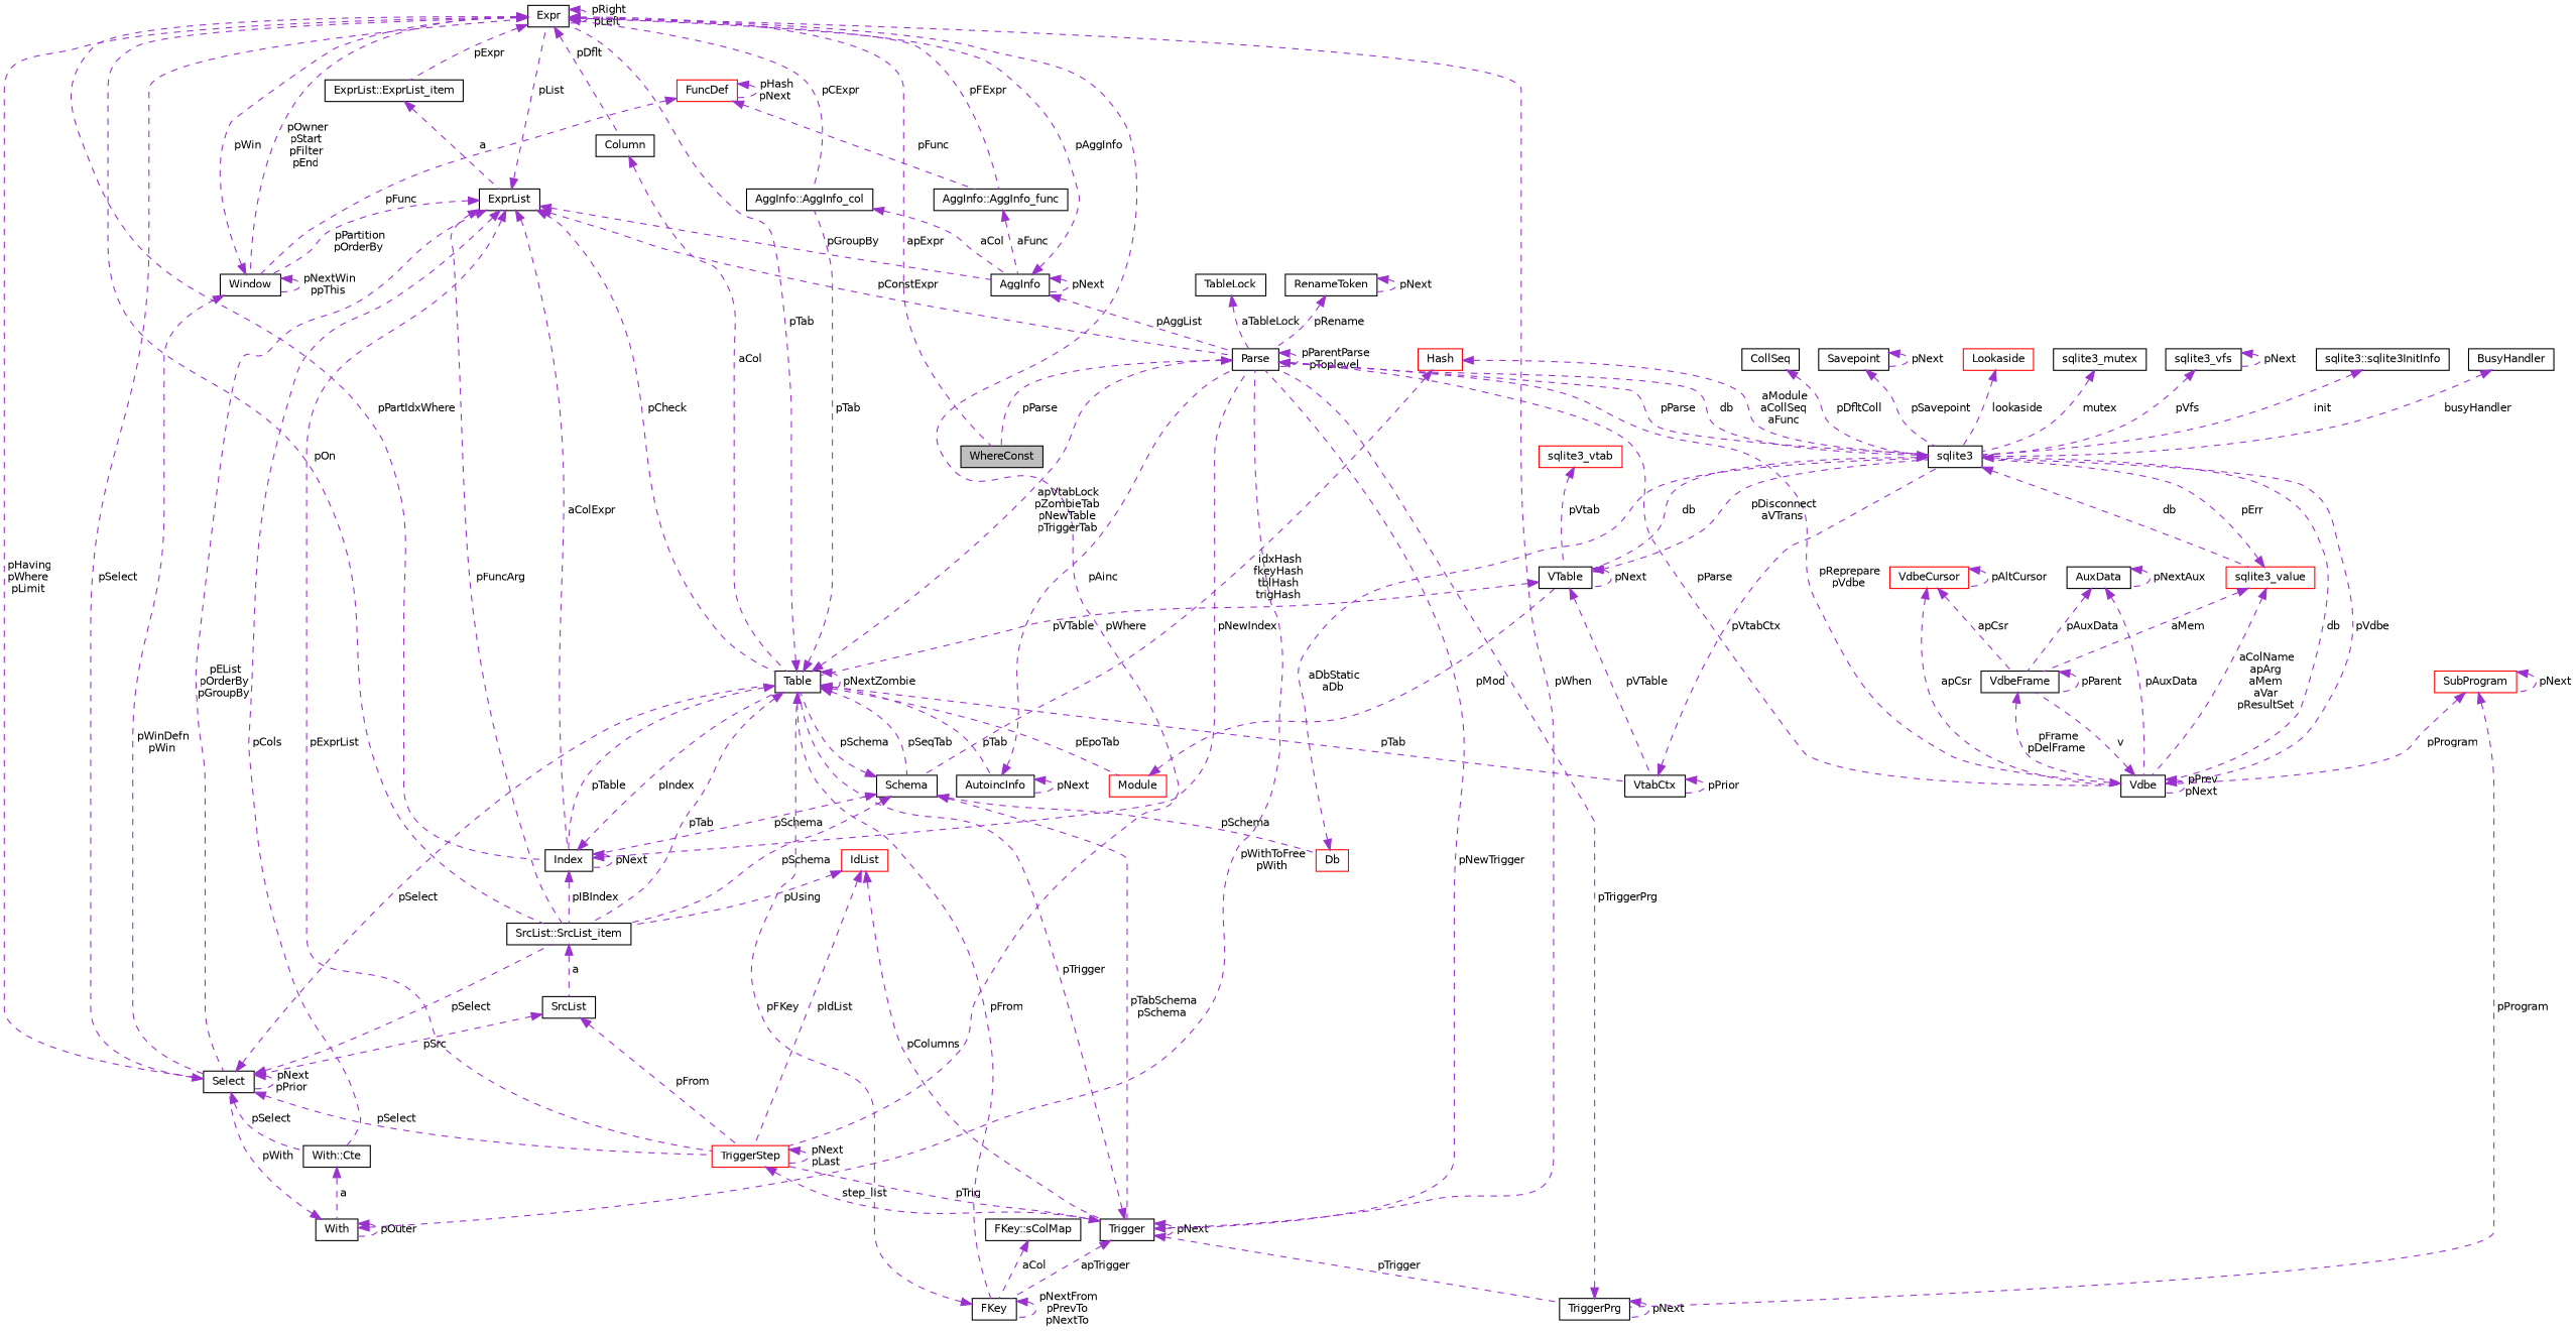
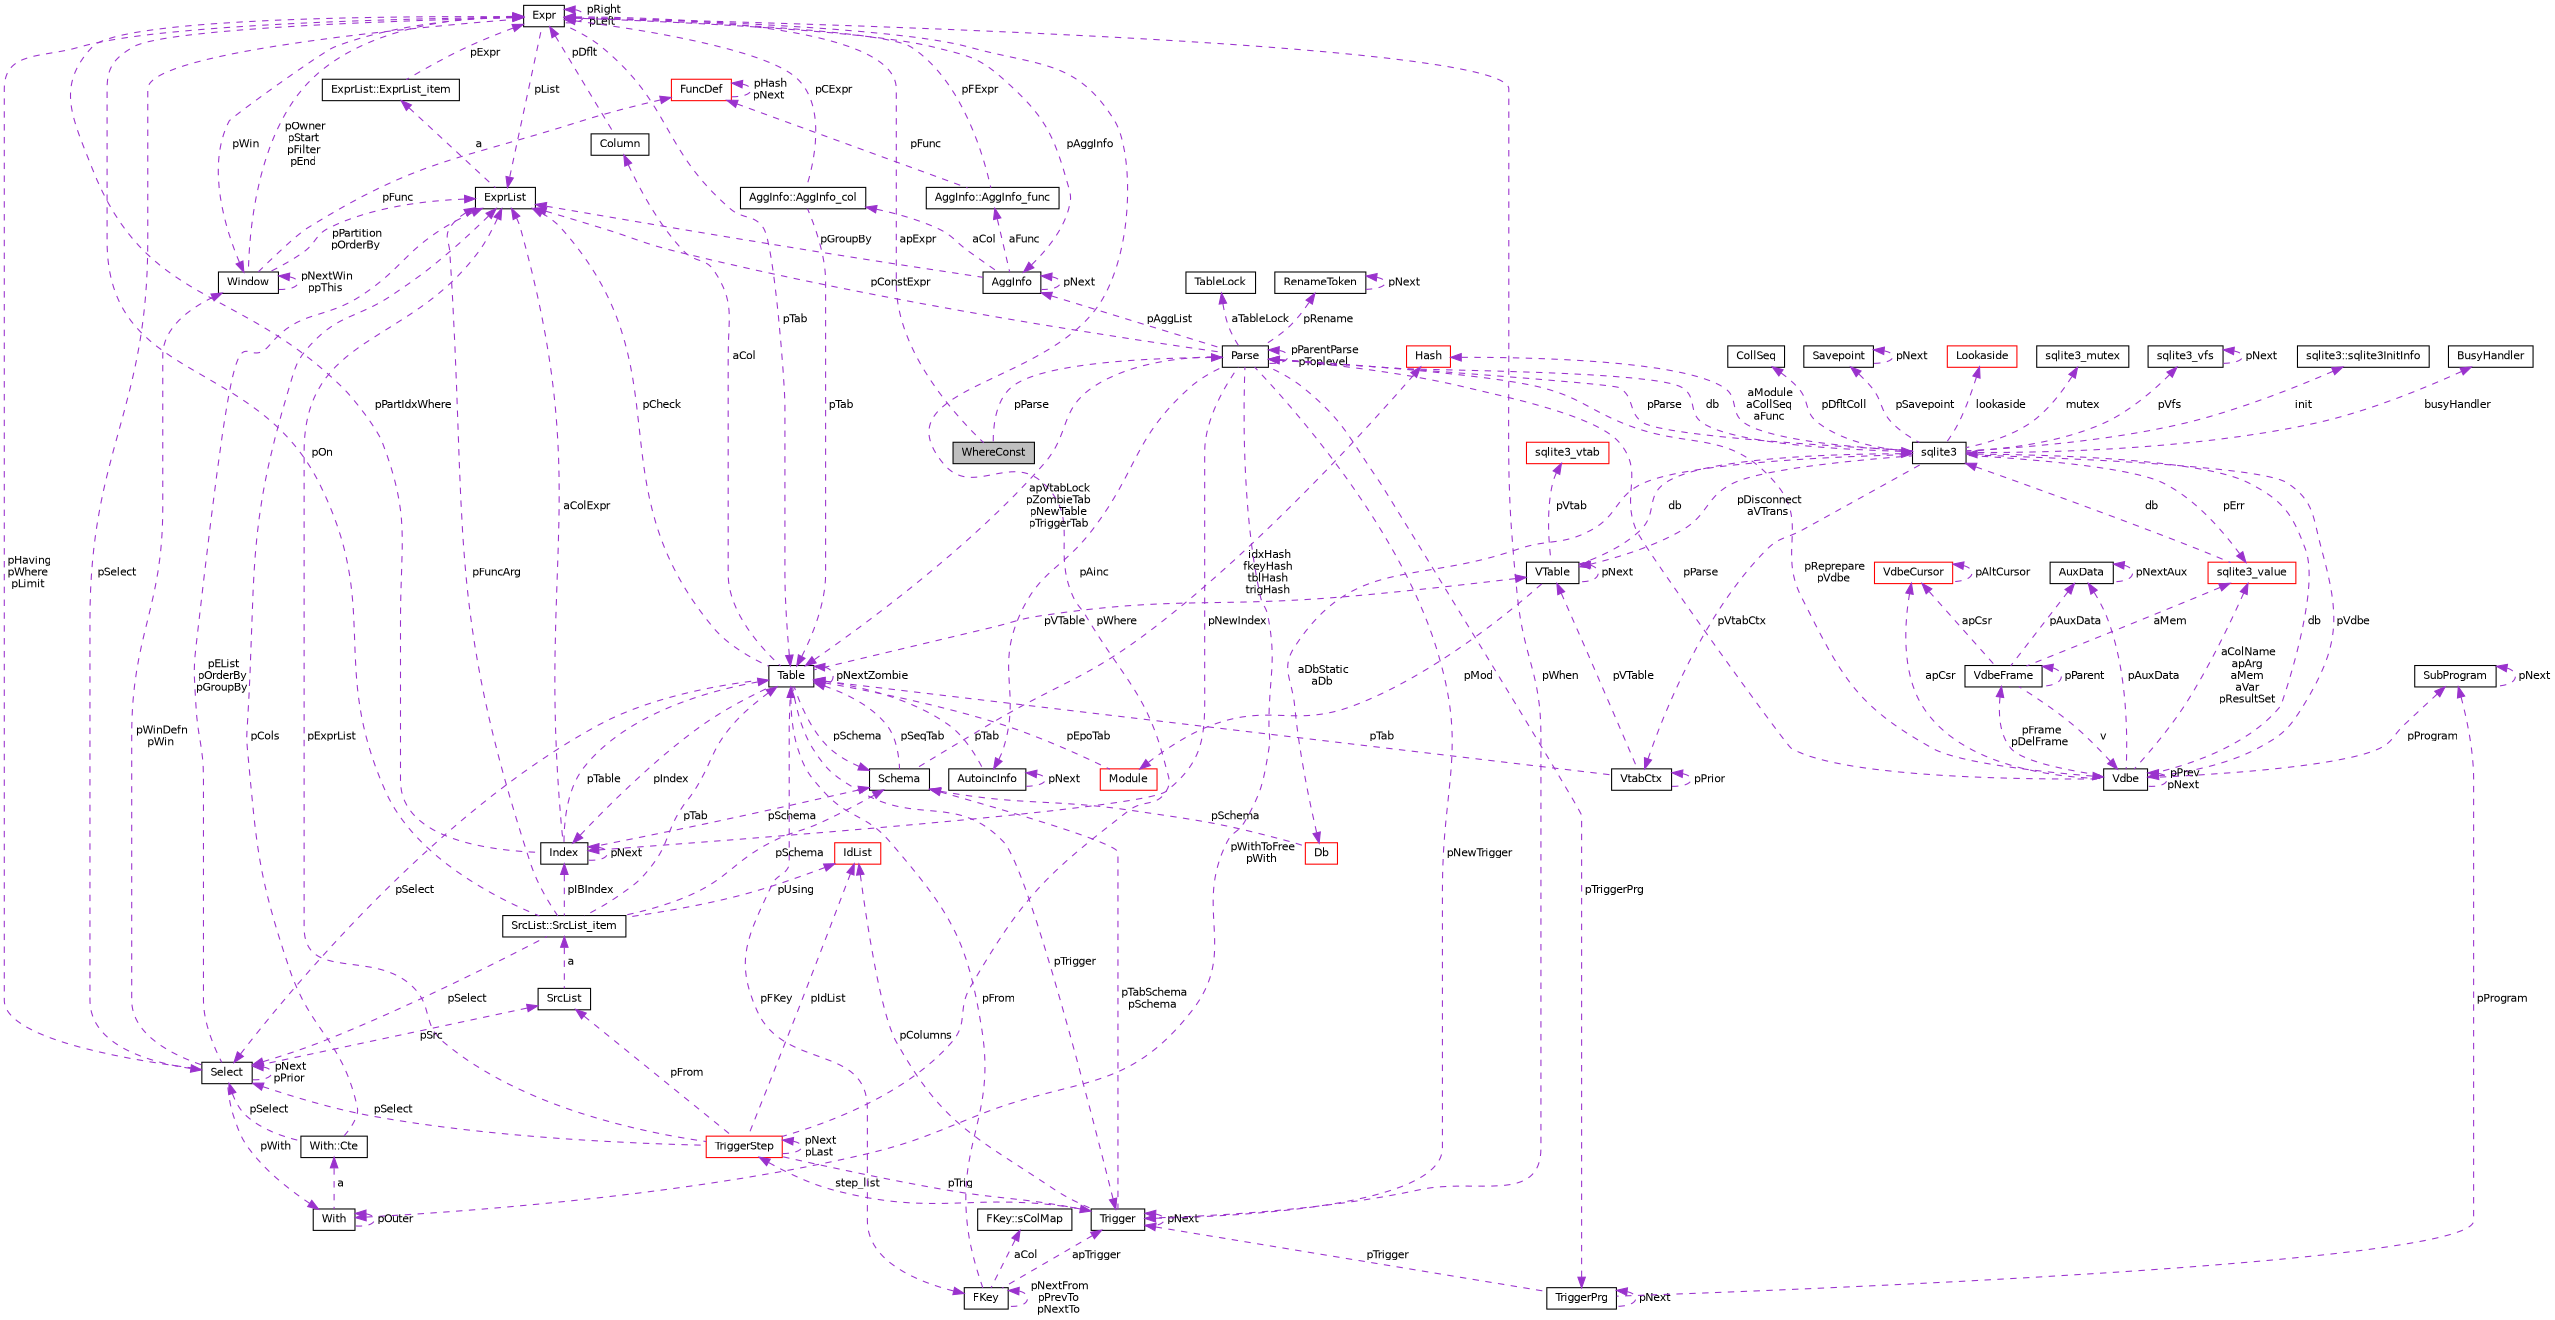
  digraph {
    node [color=black fillcolor=white fontname=Helvetica fontsize=10 shape=record style=filled]
    edge [color=darkorchid3 dir=back fontname=Helvetica fontsize=10 labelfontname=Helvetica labelfontsize=10 style=dashed]
    n1 [fillcolor=grey75 fontcolor=black height=0.2 label=WhereConst width=0.4]
    n2 [height=0.2 label=Expr width=0.4]
    n3 [height=0.2 label="AggInfo::AggInfo_col" width=0.4]
    n4 [height=0.2 label=Column width=0.4]
    n5 [height=0.2 label=Trigger width=0.4]
    n6 [color=red height=0.2 label=TriggerStep width=0.4]
    n7 [height=0.2 label=Select width=0.4]
    n8 [height=0.2 label="ExprList::ExprList_item" width=0.4]
    n9 [height=0.2 label="SrcList::SrcList_item" width=0.4]
    n10 [height=0.2 label=Index width=0.4]
    n11 [height=0.2 label=Window width=0.4]
    n12 [height=0.2 label="AggInfo::AggInfo_func" width=0.4]
    n13 [height=0.2 label=AggInfo width=0.4]
    n14 [height=0.2 label=Table width=0.4]
    n15 [height=0.2 label=Parse width=0.4]
    n16 [height=0.2 label=FKey width=0.4]
    n17 [height=0.2 label=TriggerPrg width=0.4]
    n18 [height=0.2 label="With::Cte" width=0.4]
    n19 [height=0.2 label=ExprList width=0.4]
    n20 [height=0.2 label=SrcList width=0.4]
    n21 [height=0.2 label=sqlite3 width=0.4]
    n22 [height=0.2 label=Vdbe width=0.4]
    n23 [height=0.2 label=Schema width=0.4]
    n24 [height=0.2 label=AutoincInfo width=0.4]
    n25 [height=0.2 label=VtabCtx width=0.4]
    n26 [color=red height=0.2 label=Module width=0.4]
    n27 [color=red height=0.2 label=Db width=0.4]
    n28 [height=0.2 label=VTable width=0.4]
    n29 [color=red height=0.2 label=Hash width=0.4]
    n30 [color=red height=0.2 label=sqlite3_value width=0.4]
    n31 [height=0.2 label="FKey::sColMap" width=0.4]
    n32 [color=red height=0.2 label=IdList width=0.4]
    n33 [height=0.2 label=With width=0.4]
    n34 [color=red height=0.2 label=FuncDef width=0.4]
    n35 [height=0.2 label=VdbeFrame width=0.4]
    n36 [height=0.2 label=AuxData width=0.4]
    n37 [color=red height=0.2 label=VdbeCursor width=0.4]
-   n38 [color=red height=0.2 label=SubProgram width=0.4]
+   n38 [height=0.2 label=SubProgram width=0.4]
    n39 [height=0.2 label=TableLock width=0.4]
    n40 [height=0.2 label=RenameToken width=0.4]
    n41 [height=0.2 label=Savepoint width=0.4]
    n42 [color=red height=0.2 label=Lookaside width=0.4]
    n43 [height=0.2 label=sqlite3_mutex width=0.4]
    n44 [height=0.2 label=sqlite3_vfs width=0.4]
    n45 [height=0.2 label="sqlite3::sqlite3InitInfo" width=0.4]
    n46 [height=0.2 label=BusyHandler width=0.4]
    n47 [height=0.2 label=CollSeq width=0.4]
    n48 [color=red height=0.2 label=sqlite3_vtab width=0.4]
    n2 -> n1 [label=" apExpr"]
    n2 -> n2 [label=" pRight\npLeft"]
    n2 -> n3 [label=" pCExpr"]
    n2 -> n4 [label=" pDflt"]
    n2 -> n5 [label=" pWhen"]
    n2 -> n6 [label=" pWhere"]
    n2 -> n7 [label=" pHaving\npWhere\npLimit"]
    n2 -> n8 [label=" pExpr"]
    n2 -> n9 [label=" pOn"]
    n2 -> n10 [label=" pPartIdxWhere"]
    n2 -> n11 [label=" pOwner\npStart\npFilter\npEnd"]
    n2 -> n12 [label=" pFExpr"]
    n3 -> n13 [label=" aCol"]
    n4 -> n14 [label=" aCol"]
    n5 -> n5 [label=" pNext"]
    n5 -> n6 [label=" pTrig"]
    n5 -> n14 [label=" pTrigger"]
    n5 -> n15 [label=" pNewTrigger"]
    n5 -> n16 [label=" apTrigger"]
    n5 -> n17 [label=" pTrigger"]
    n6 -> n5 [label=" step_list"]
    n6 -> n6 [label=" pNext\npLast"]
    n7 -> n2 [label=" pSelect"]
    n7 -> n6 [label=" pSelect"]
    n7 -> n7 [label=" pNext\npPrior"]
    n7 -> n9 [label=" pSelect"]
    n7 -> n14 [label=" pSelect"]
    n7 -> n18 [label=" pSelect"]
    n8 -> n19 [label=" a"]
    n9 -> n20 [label=" a"]
    n10 -> n9 [label=" pIBIndex"]
    n10 -> n10 [label=" pNext"]
    n10 -> n14 [label=" pIndex"]
    n10 -> n15 [label=" pNewIndex"]
    n11 -> n2 [label=" pWin"]
    n11 -> n7 [label=" pWinDefn\npWin"]
    n11 -> n11 [label=" pNextWin\nppThis"]
    n12 -> n13 [label=" aFunc"]
    n13 -> n2 [label=" pAggInfo"]
    n13 -> n13 [label=" pNext"]
    n13 -> n15 [label=" pAggList"]
    n14 -> n2 [label=" pTab"]
    n14 -> n3 [label=" pTab"]
    n14 -> n9 [label=" pTab"]
    n14 -> n10 [label=" pTable"]
    n14 -> n14 [label=" pNextZombie"]
    n14 -> n15 [label=" apVtabLock\npZombieTab\npNewTable\npTriggerTab"]
    n14 -> n16 [label=" pFrom"]
    n14 -> n23 [label=" pSeqTab"]
    n14 -> n24 [label=" pTab"]
    n14 -> n25 [label=" pTab"]
    n14 -> n26 [label=" pEpoTab"]
    n15 -> n1 [label=" pParse"]
    n15 -> n15 [label=" pParentParse\npToplevel"]
    n15 -> n21 [label=" pParse"]
    n15 -> n22 [label=" pParse"]
    n16 -> n14 [label=" pFKey"]
    n16 -> n16 [label=" pNextFrom\npPrevTo\npNextTo"]
    n17 -> n15 [label=" pTriggerPrg"]
    n17 -> n17 [label=" pNext"]
    n18 -> n33 [label=" a"]
    n19 -> n2 [label=" pList"]
    n19 -> n6 [label=" pExprList"]
    n19 -> n7 [label=" pEList\npOrderBy\npGroupBy"]
    n19 -> n9 [label=" pFuncArg"]
    n19 -> n10 [label=" aColExpr"]
    n19 -> n11 [label=" pPartition\npOrderBy"]
    n19 -> n13 [label=" pGroupBy"]
    n19 -> n14 [label=" pCheck"]
    n19 -> n15 [label=" pConstExpr"]
    n19 -> n18 [label=" pCols"]
    n20 -> n6 [label=" pFrom"]
    n20 -> n7 [label=" pSrc"]
    n21 -> n15 [label=" db"]
    n21 -> n22 [label=" db"]
    n21 -> n28 [label=" db"]
    n21 -> n30 [label=" db"]
    n22 -> n15 [label=" pReprepare\npVdbe"]
    n22 -> n21 [label=" pVdbe"]
    n22 -> n22 [label=" pPrev\npNext"]
    n22 -> n35 [label=" v"]
    n23 -> n5 [label=" pTabSchema\npSchema"]
    n23 -> n9 [label=" pSchema"]
    n23 -> n10 [label=" pSchema"]
    n23 -> n14 [label=" pSchema"]
    n23 -> n27 [label=" pSchema"]
    n24 -> n15 [label=" pAinc"]
    n24 -> n24 [label=" pNext"]
    n25 -> n21 [label=" pVtabCtx"]
    n25 -> n25 [label=" pPrior"]
    n26 -> n28 [label=" pMod"]
    n27 -> n21 [label=" aDbStatic\naDb"]
    n28 -> n14 [label=" pVTable"]
    n28 -> n21 [label=" pDisconnect\naVTrans"]
    n28 -> n25 [label=" pVTable"]
    n28 -> n28 [label=" pNext"]
    n29 -> n21 [label=" aModule\naCollSeq\naFunc"]
    n29 -> n23 [label=" idxHash\nfkeyHash\ntblHash\ntrigHash"]
    n30 -> n21 [label=" pErr"]
    n30 -> n22 [label=" aColName\napArg\naMem\naVar\npResultSet"]
    n30 -> n35 [label=" aMem"]
    n31 -> n16 [label=" aCol"]
    n32 -> n5 [label=" pColumns"]
    n32 -> n6 [label=" pIdList"]
    n32 -> n9 [label=" pUsing"]
    n33 -> n7 [label=" pWith"]
    n33 -> n15 [label=" pWithToFree\npWith"]
    n33 -> n33 [label=" pOuter"]
    n34 -> n11 [label=" pFunc"]
    n34 -> n12 [label=" pFunc"]
    n34 -> n34 [label=" pHash\npNext"]
    n35 -> n22 [label=" pFrame\npDelFrame"]
    n35 -> n35 [label=" pParent"]
    n36 -> n22 [label=" pAuxData"]
    n36 -> n35 [label=" pAuxData"]
    n36 -> n36 [label=" pNextAux"]
    n37 -> n22 [label=" apCsr"]
    n37 -> n35 [label=" apCsr"]
    n37 -> n37 [label=" pAltCursor"]
    n38 -> n17 [label=" pProgram"]
    n38 -> n22 [label=" pProgram"]
    n38 -> n38 [label=" pNext"]
    n39 -> n15 [label=" aTableLock"]
    n40 -> n15 [label=" pRename"]
    n40 -> n40 [label=" pNext"]
    n41 -> n21 [label=" pSavepoint"]
    n41 -> n41 [label=" pNext"]
    n42 -> n21 [label=" lookaside"]
    n43 -> n21 [label=" mutex"]
    n44 -> n21 [label=" pVfs"]
    n44 -> n44 [label=" pNext"]
    n45 -> n21 [label=" init"]
    n46 -> n21 [label=" busyHandler"]
    n47 -> n21 [label=" pDfltColl"]
    n48 -> n28 [label=" pVtab"]
  }
